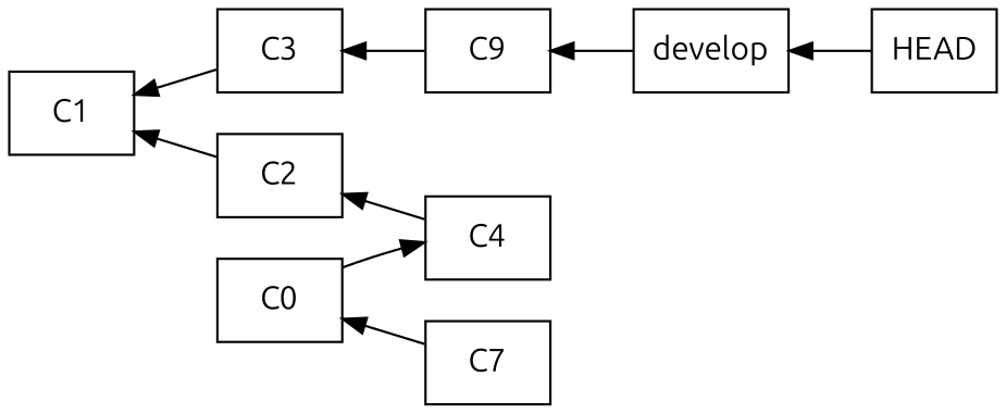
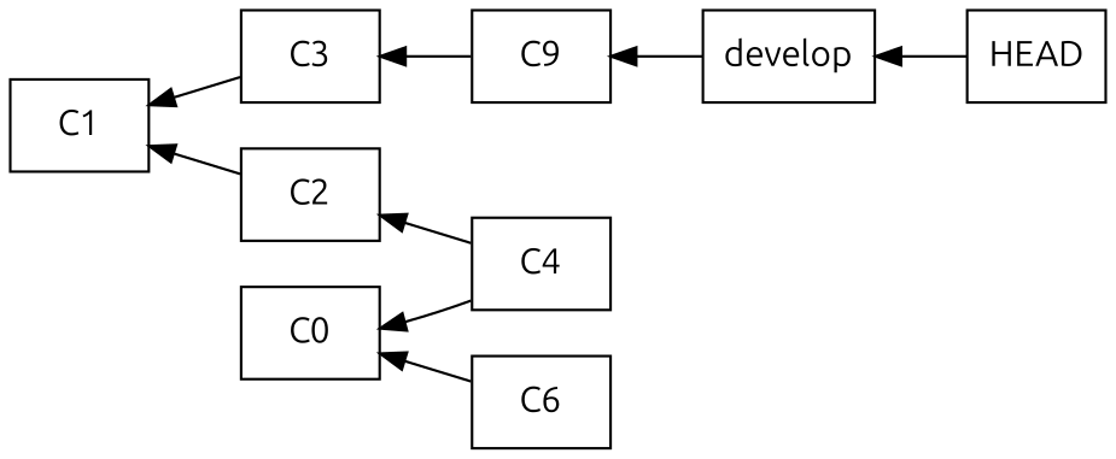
  digraph {
    fontname=Ubuntu
    rankdir=RL
    node [fontname=Ubuntu shape=rectangle style="fill=green!20"]
    edge [fontname=Ubuntu]
    C2
    C1
    C3
    C4
    n5 [label=C0]
-   C6 [label=C7]
+   C6
    n7 [label=C9]
    develop [style="fill=yellow!20"]
    HEAD [style="fill=yellow!20"]
    C2 -> C1
    C3 -> C1
    C4 -> C2
-   n5 -> C4
+   C4 -> n5
    C6 -> n5
    n7 -> C3
    develop -> n7
    HEAD -> develop
  }
